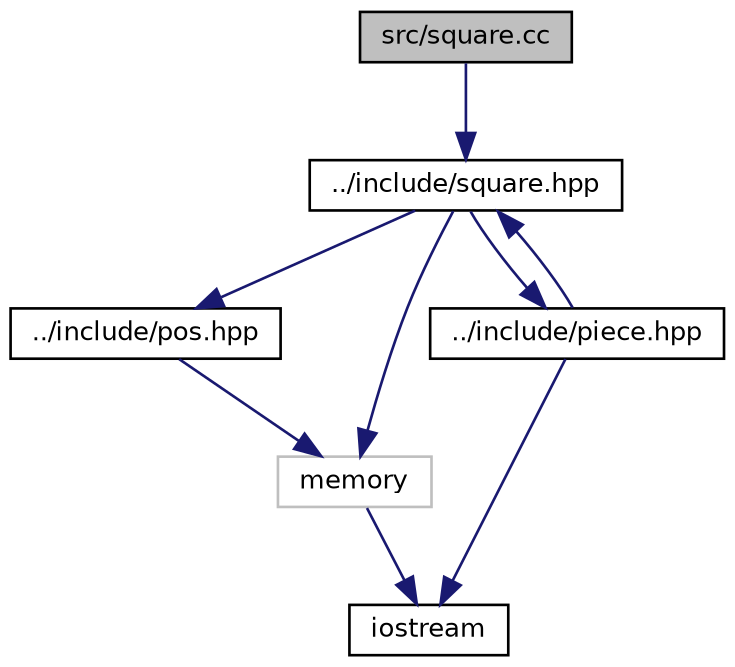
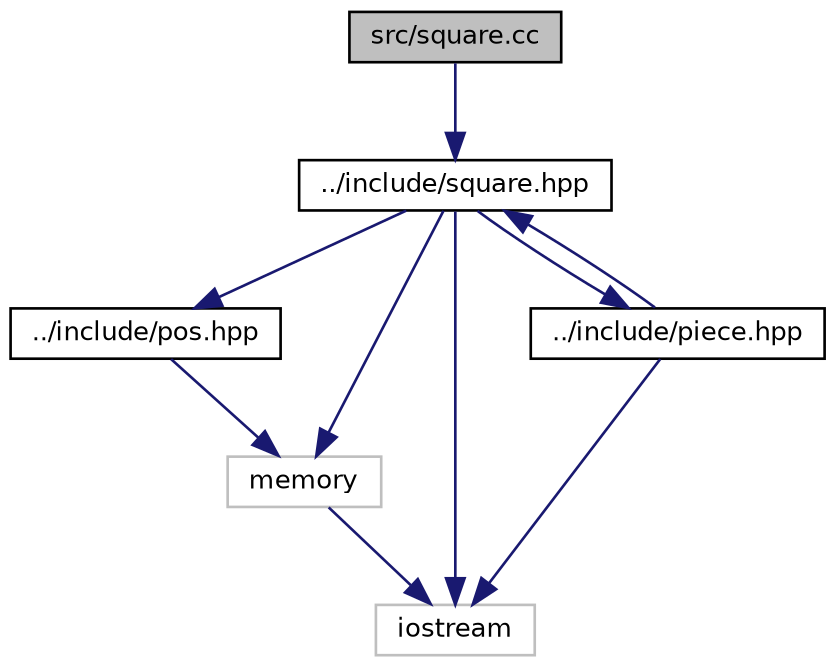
  digraph {
    node [color=black fillcolor=white fontname=Helvetica fontsize=10 shape=record style=filled]
    edge [color=midnightblue fontname=Helvetica fontsize=10 labelfontname=Helvetica labelfontsize=10 style=solid]
    n1 [fillcolor=grey75 fontcolor=black height=0.2 label="src/square.cc" width=0.4]
    n2 [height=0.2 label="../include/square.hpp" width=0.4]
    n3 [height=0.2 label="../include/pos.hpp" width=0.4]
-   n4 [height=0.2 label=iostream width=0.4]
+   n4 [color=grey75 height=0.2 label=iostream width=0.4]
    n5 [color=grey75 height=0.2 label=memory width=0.4]
    n6 [height=0.2 label="../include/piece.hpp" width=0.4]
    n1 -> n2
    n2 -> n3
+   n2 -> n4
    n2 -> n5
    n2 -> n6
    n3 -> n5
    n5 -> n4
    n6 -> n2
    n6 -> n4
  }
